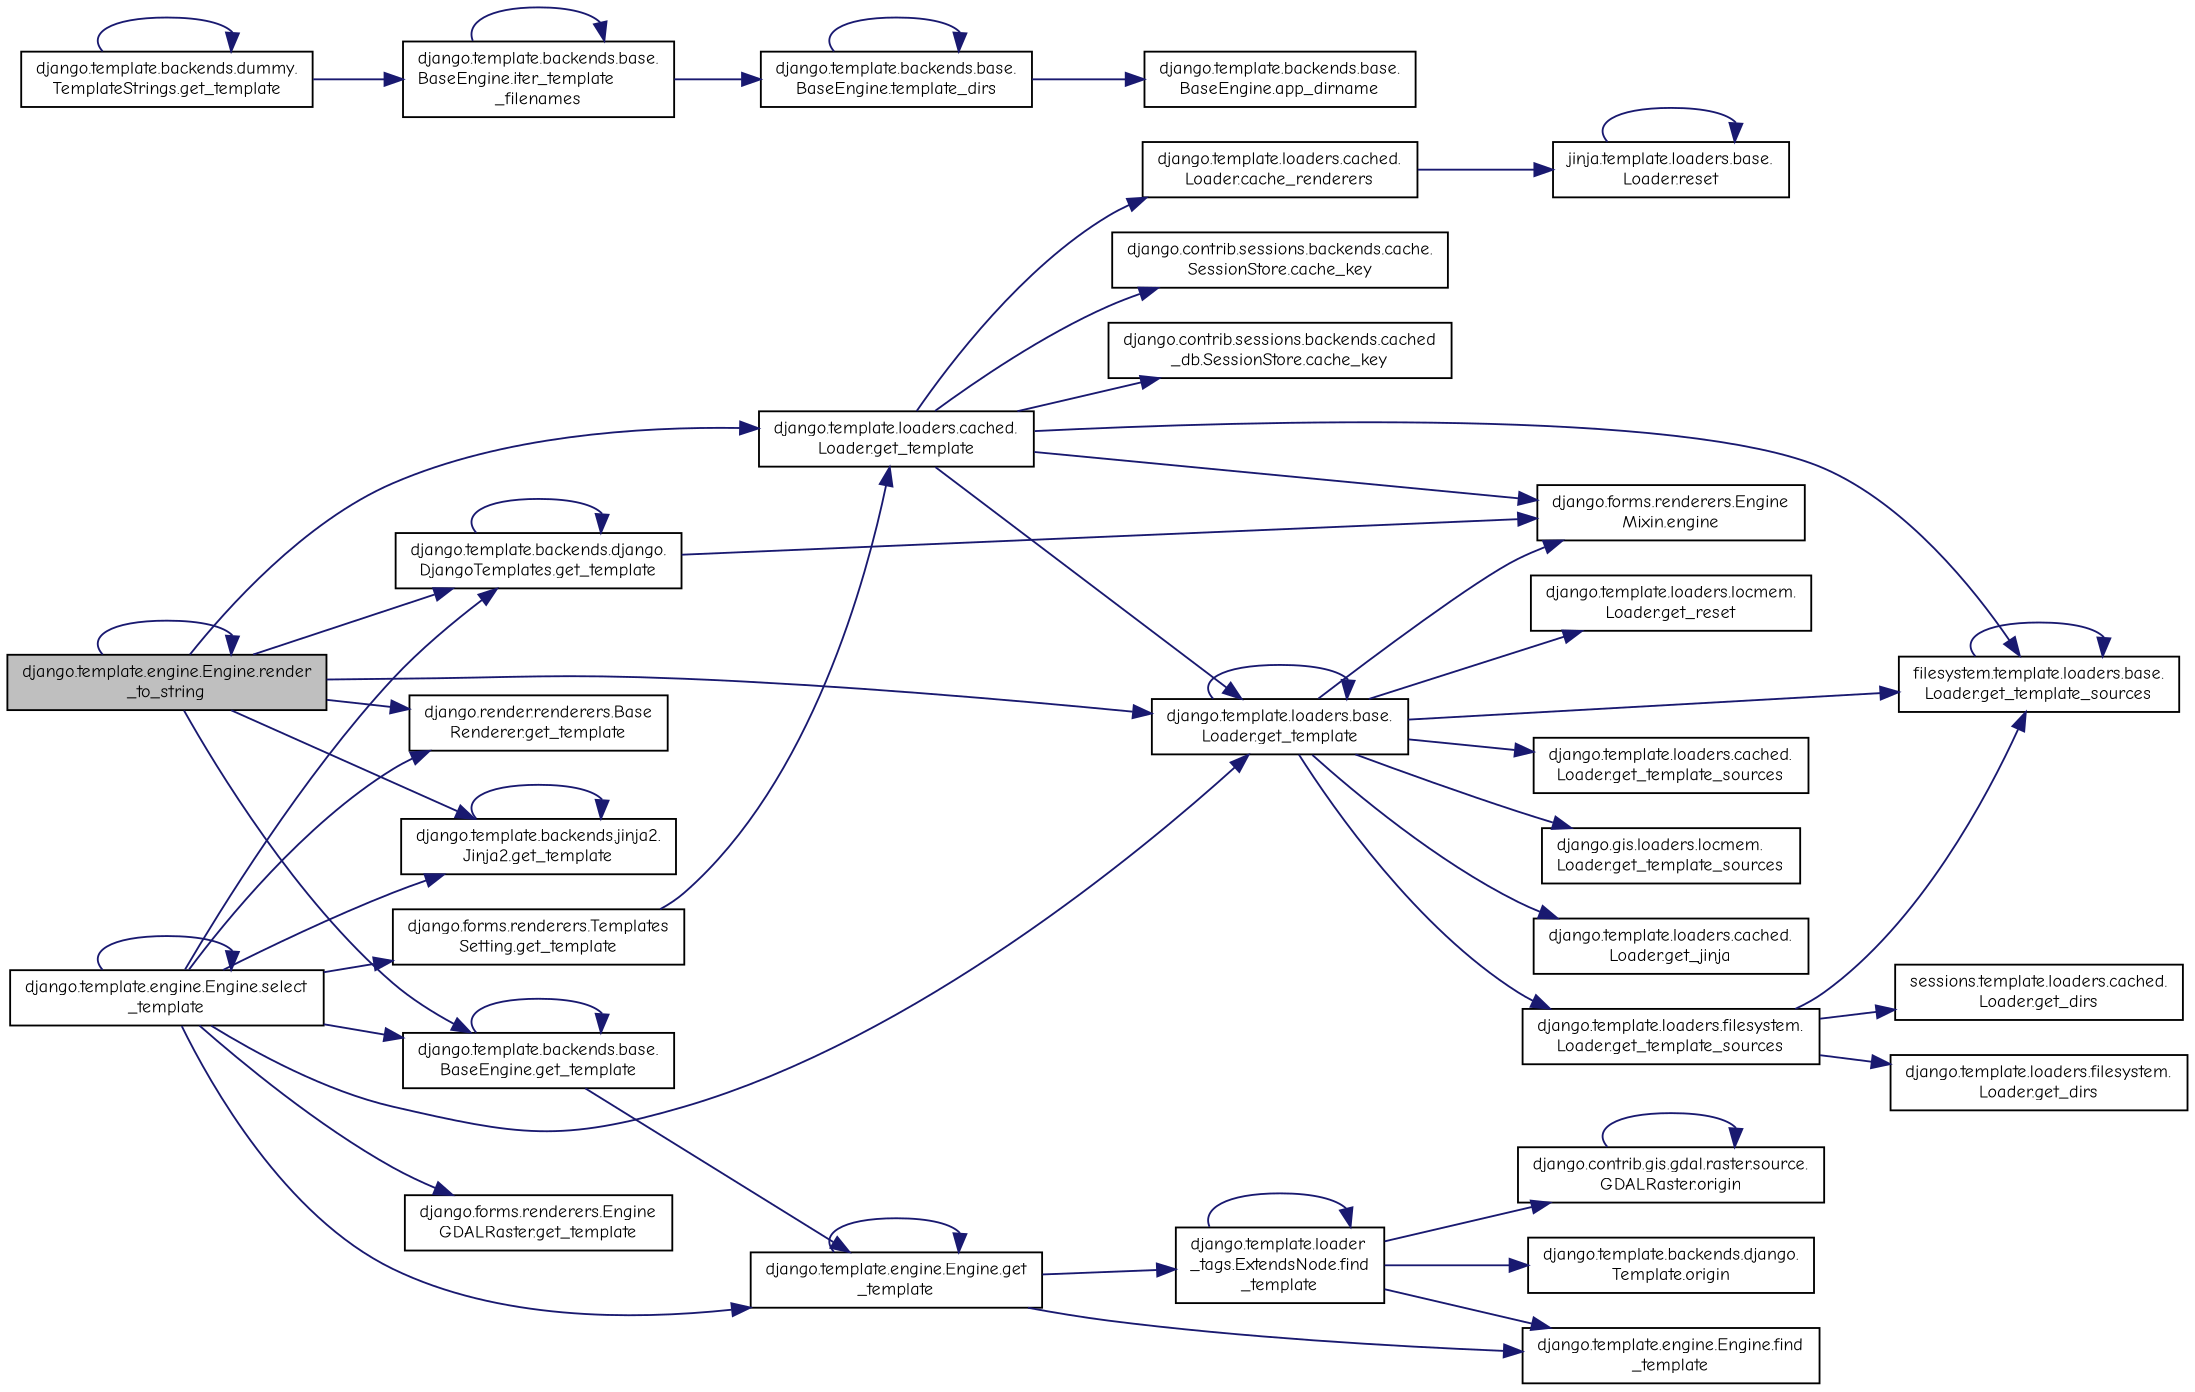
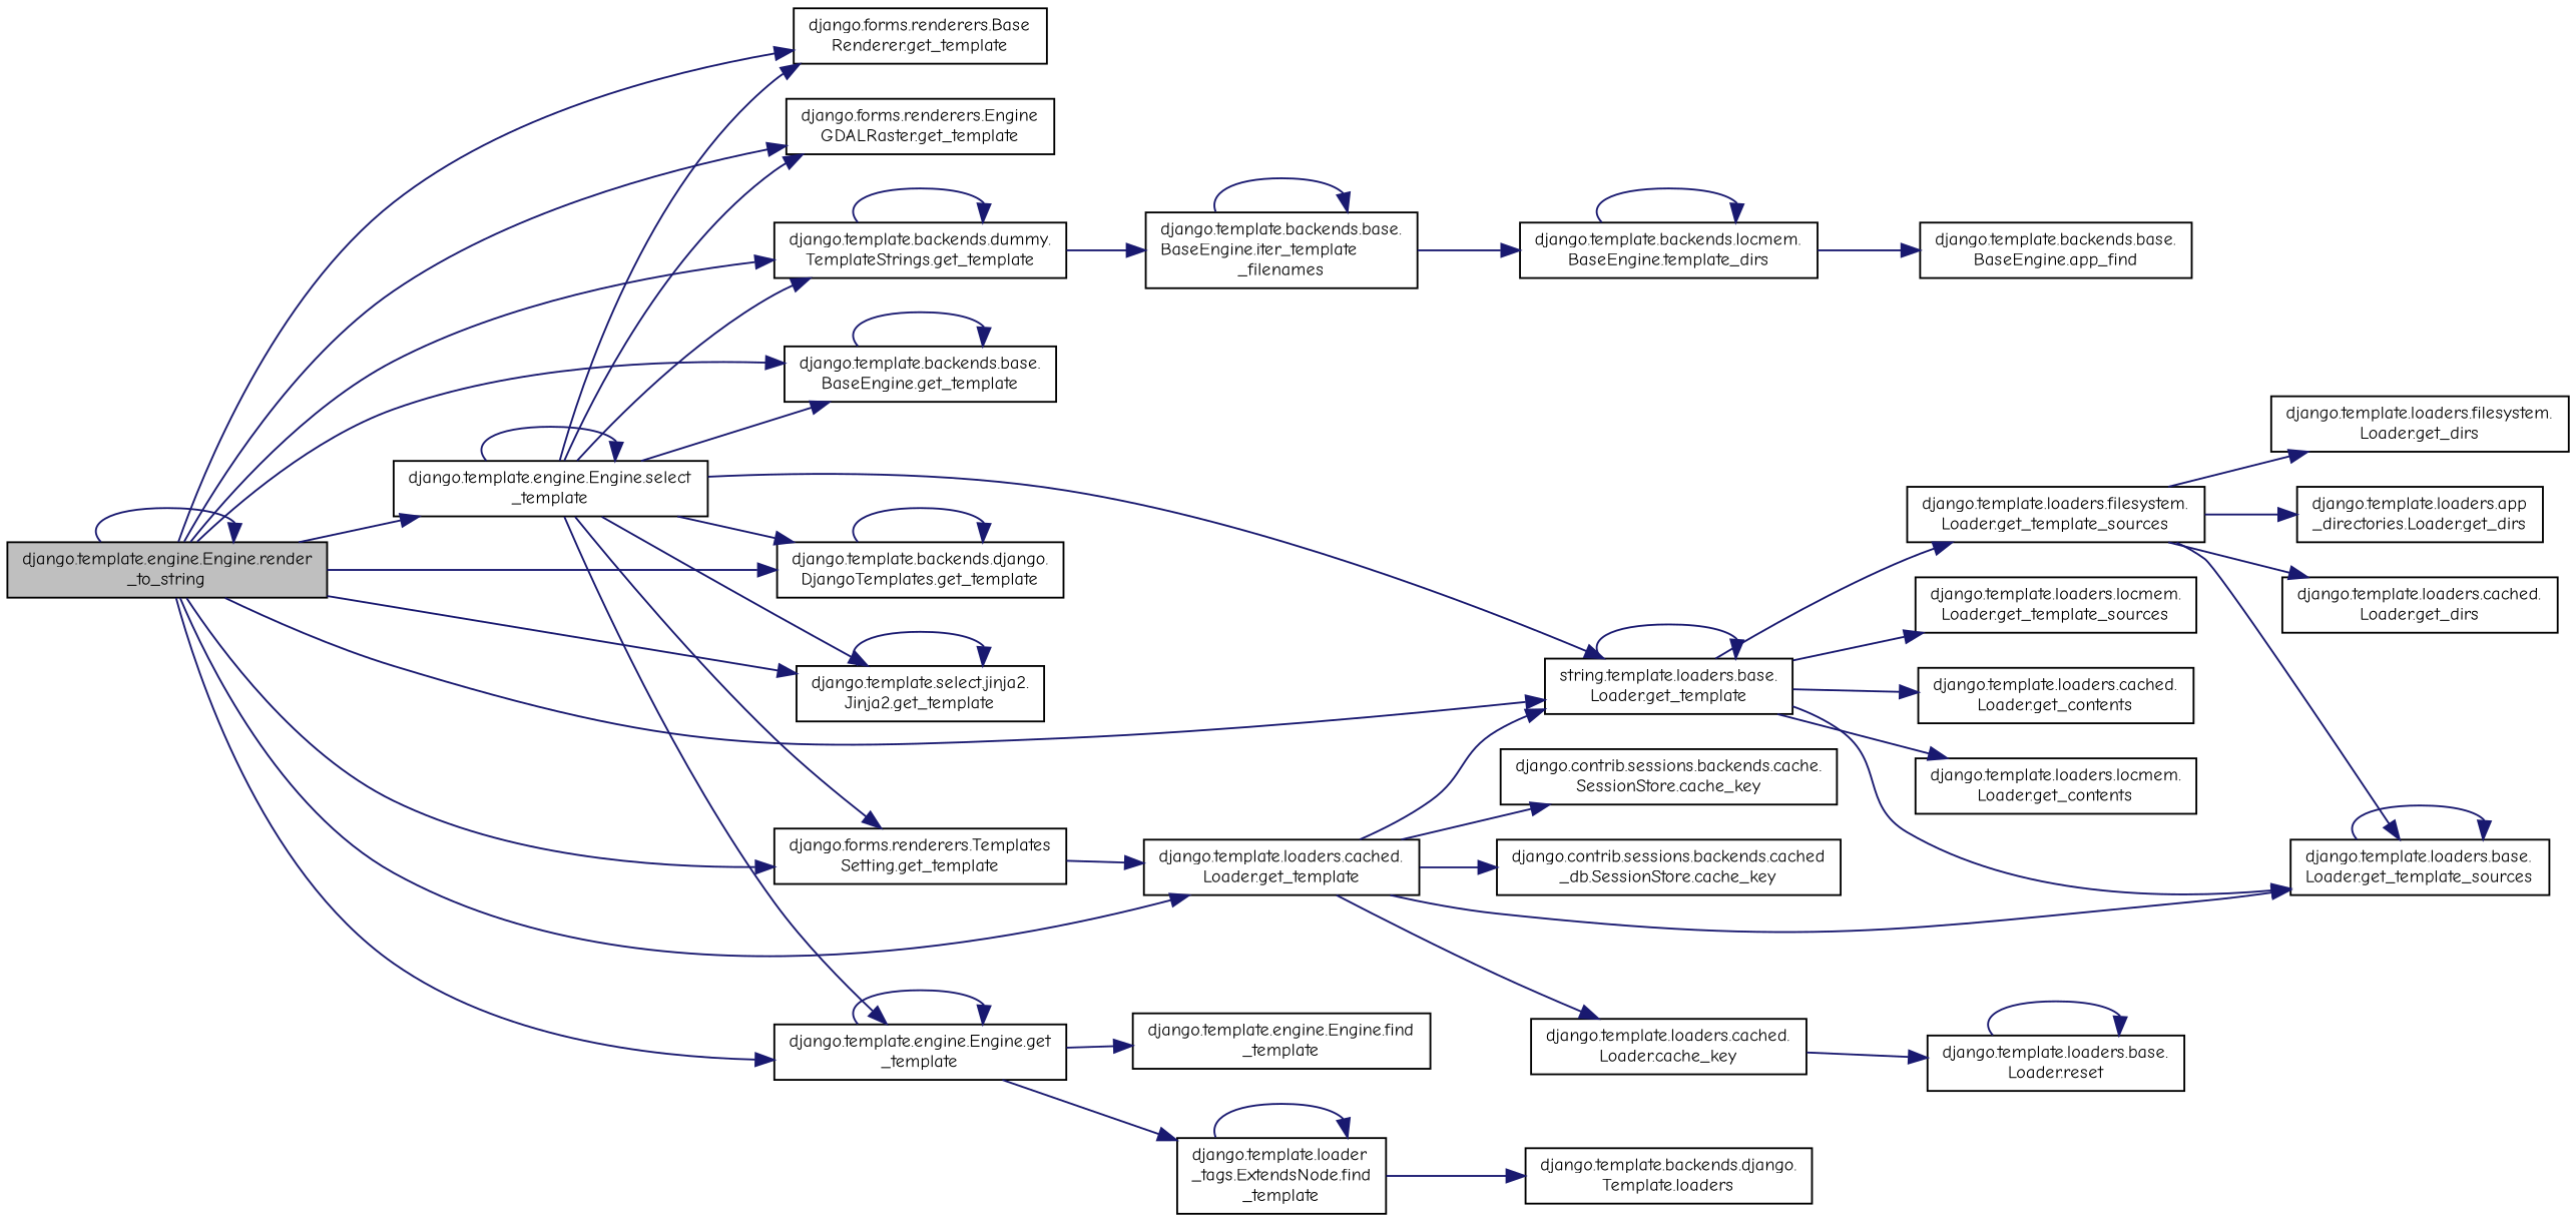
  digraph {
    fontname="Comic Neue"
    rankdir=LR
    node [color=black fillcolor=white fontname="Comic Neue" fontsize=10 shape=record style=filled]
    edge [color=midnightblue fontname="Comic Neue" fontsize=10 labelfontname=Helvetica labelfontsize=10 style=solid]
    n1 [fillcolor=grey75 fontcolor=black height=0.2 label="django.template.engine.Engine.render\l_to_string" width=0.4]
-   n2 [height=0.2 label="django.render.renderers.Base\lRenderer.get_template" width=0.4]
+   n2 [height=0.2 label="django.forms.renderers.Base\lRenderer.get_template" width=0.4]
    n3 [height=0.2 label="django.forms.renderers.Engine\lGDALRaster.get_template" width=0.4]
    n4 [height=0.2 label="django.forms.renderers.Templates\lSetting.get_template" width=0.4]
    n5 [height=0.2 label="django.template.backends.base.\lBaseEngine.get_template" width=0.4]
    n6 [height=0.2 label="django.template.backends.django.\lDjangoTemplates.get_template" width=0.4]
    n7 [height=0.2 label="django.template.backends.dummy.\lTemplateStrings.get_template" width=0.4]
-   n8 [height=0.2 label="django.template.backends.jinja2.\lJinja2.get_template" width=0.4]
+   n8 [height=0.2 label="django.template.select.jinja2.\lJinja2.get_template" width=0.4]
    n9 [height=0.2 label="django.template.engine.Engine.get\l_template" width=0.4]
-   n10 [height=0.2 label="django.template.loaders.base.\lLoader.get_template" width=0.4]
+   n10 [height=0.2 label="string.template.loaders.base.\lLoader.get_template" width=0.4]
    n11 [height=0.2 label="django.template.loaders.cached.\lLoader.get_template" width=0.4]
    n12 [height=0.2 label="django.template.engine.Engine.select\l_template" width=0.4]
-   n13 [height=0.2 label="django.forms.renderers.Engine\lMixin.engine" width=0.4]
    n14 [height=0.2 label="django.template.backends.base.\lBaseEngine.iter_template\l_filenames" width=0.4]
    n15 [height=0.2 label="django.template.engine.Engine.find\l_template" width=0.4]
    n16 [height=0.2 label="django.template.loader\l_tags.ExtendsNode.find\l_template" width=0.4]
-   n17 [height=0.2 label="django.template.loaders.cached.\lLoader.get_jinja" width=0.4]
-   n18 [height=0.2 label="django.template.loaders.locmem.\lLoader.get_reset" width=0.4]
-   n19 [height=0.2 label="filesystem.template.loaders.base.\lLoader.get_template_sources" width=0.4]
-   n20 [height=0.2 label="django.template.loaders.cached.\lLoader.get_template_sources" width=0.4]
+   n17 [height=0.2 label="django.template.loaders.cached.\lLoader.get_contents" width=0.4]
+   n18 [height=0.2 label="django.template.loaders.locmem.\lLoader.get_contents" width=0.4]
+   n19 [height=0.2 label="django.template.loaders.base.\lLoader.get_template_sources" width=0.4]
    n21 [height=0.2 label="django.template.loaders.filesystem.\lLoader.get_template_sources" width=0.4]
-   n22 [height=0.2 label="django.gis.loaders.locmem.\lLoader.get_template_sources" width=0.4]
+   n22 [height=0.2 label="django.template.loaders.locmem.\lLoader.get_template_sources" width=0.4]
    n23 [height=0.2 label="django.contrib.sessions.backends.cache.\lSessionStore.cache_key" width=0.4]
    n24 [height=0.2 label="django.contrib.sessions.backends.cached\l_db.SessionStore.cache_key" width=0.4]
-   n25 [height=0.2 label="django.template.loaders.cached.\lLoader.cache_renderers" width=0.4]
-   n26 [height=0.2 label="django.template.backends.base.\lBaseEngine.template_dirs" width=0.4]
-   n27 [height=0.2 label="django.template.backends.base.\lBaseEngine.app_dirname" width=0.4]
-   n28 [height=0.2 label="django.contrib.gis.gdal.raster.source.\lGDALRaster.origin" width=0.4]
-   n29 [height=0.2 label="django.template.backends.django.\lTemplate.origin" width=0.4]
-   n31 [height=0.2 label="sessions.template.loaders.cached.\lLoader.get_dirs" width=0.4]
+   n25 [height=0.2 label="django.template.loaders.cached.\lLoader.cache_key" width=0.4]
+   n26 [height=0.2 label="django.template.backends.locmem.\lBaseEngine.template_dirs" width=0.4]
+   n27 [height=0.2 label="django.template.backends.base.\lBaseEngine.app_find" width=0.4]
+   n29 [height=0.2 label="django.template.backends.django.\lTemplate.loaders" width=0.4]
+   n30 [height=0.2 label="django.template.loaders.app\l_directories.Loader.get_dirs" width=0.4]
+   n31 [height=0.2 label="django.template.loaders.cached.\lLoader.get_dirs" width=0.4]
    n32 [height=0.2 label="django.template.loaders.filesystem.\lLoader.get_dirs" width=0.4]
-   n33 [height=0.2 label="jinja.template.loaders.base.\lLoader.reset" width=0.4]
+   n33 [height=0.2 label="django.template.loaders.base.\lLoader.reset" width=0.4]
    n1 -> n1
    n1 -> n2
+   n1 -> n3
+   n1 -> n4
    n1 -> n5
    n1 -> n6
+   n1 -> n7
    n1 -> n8
-   n5 -> n9
+   n1 -> n9
    n1 -> n10
    n1 -> n11
+   n1 -> n12
    n4 -> n11
    n5 -> n5
    n6 -> n6
-   n6 -> n13
    n7 -> n7
    n7 -> n14
    n8 -> n8
    n9 -> n9
    n9 -> n15
    n9 -> n16
    n10 -> n10
-   n10 -> n13
    n10 -> n17
    n10 -> n18
    n10 -> n19
-   n10 -> n20
    n10 -> n21
    n10 -> n22
    n11 -> n10
-   n11 -> n13
    n11 -> n19
    n11 -> n23
    n11 -> n24
    n11 -> n25
    n12 -> n2
    n12 -> n3
    n12 -> n4
    n12 -> n5
    n12 -> n6
+   n12 -> n7
    n12 -> n8
    n12 -> n9
    n12 -> n10
    n12 -> n12
    n14 -> n14
    n14 -> n26
-   n16 -> n15
    n16 -> n16
-   n16 -> n28
    n16 -> n29
    n19 -> n19
    n21 -> n19
+   n21 -> n30
    n21 -> n31
    n21 -> n32
    n25 -> n33
    n26 -> n26
    n26 -> n27
-   n28 -> n28
    n33 -> n33
  }
